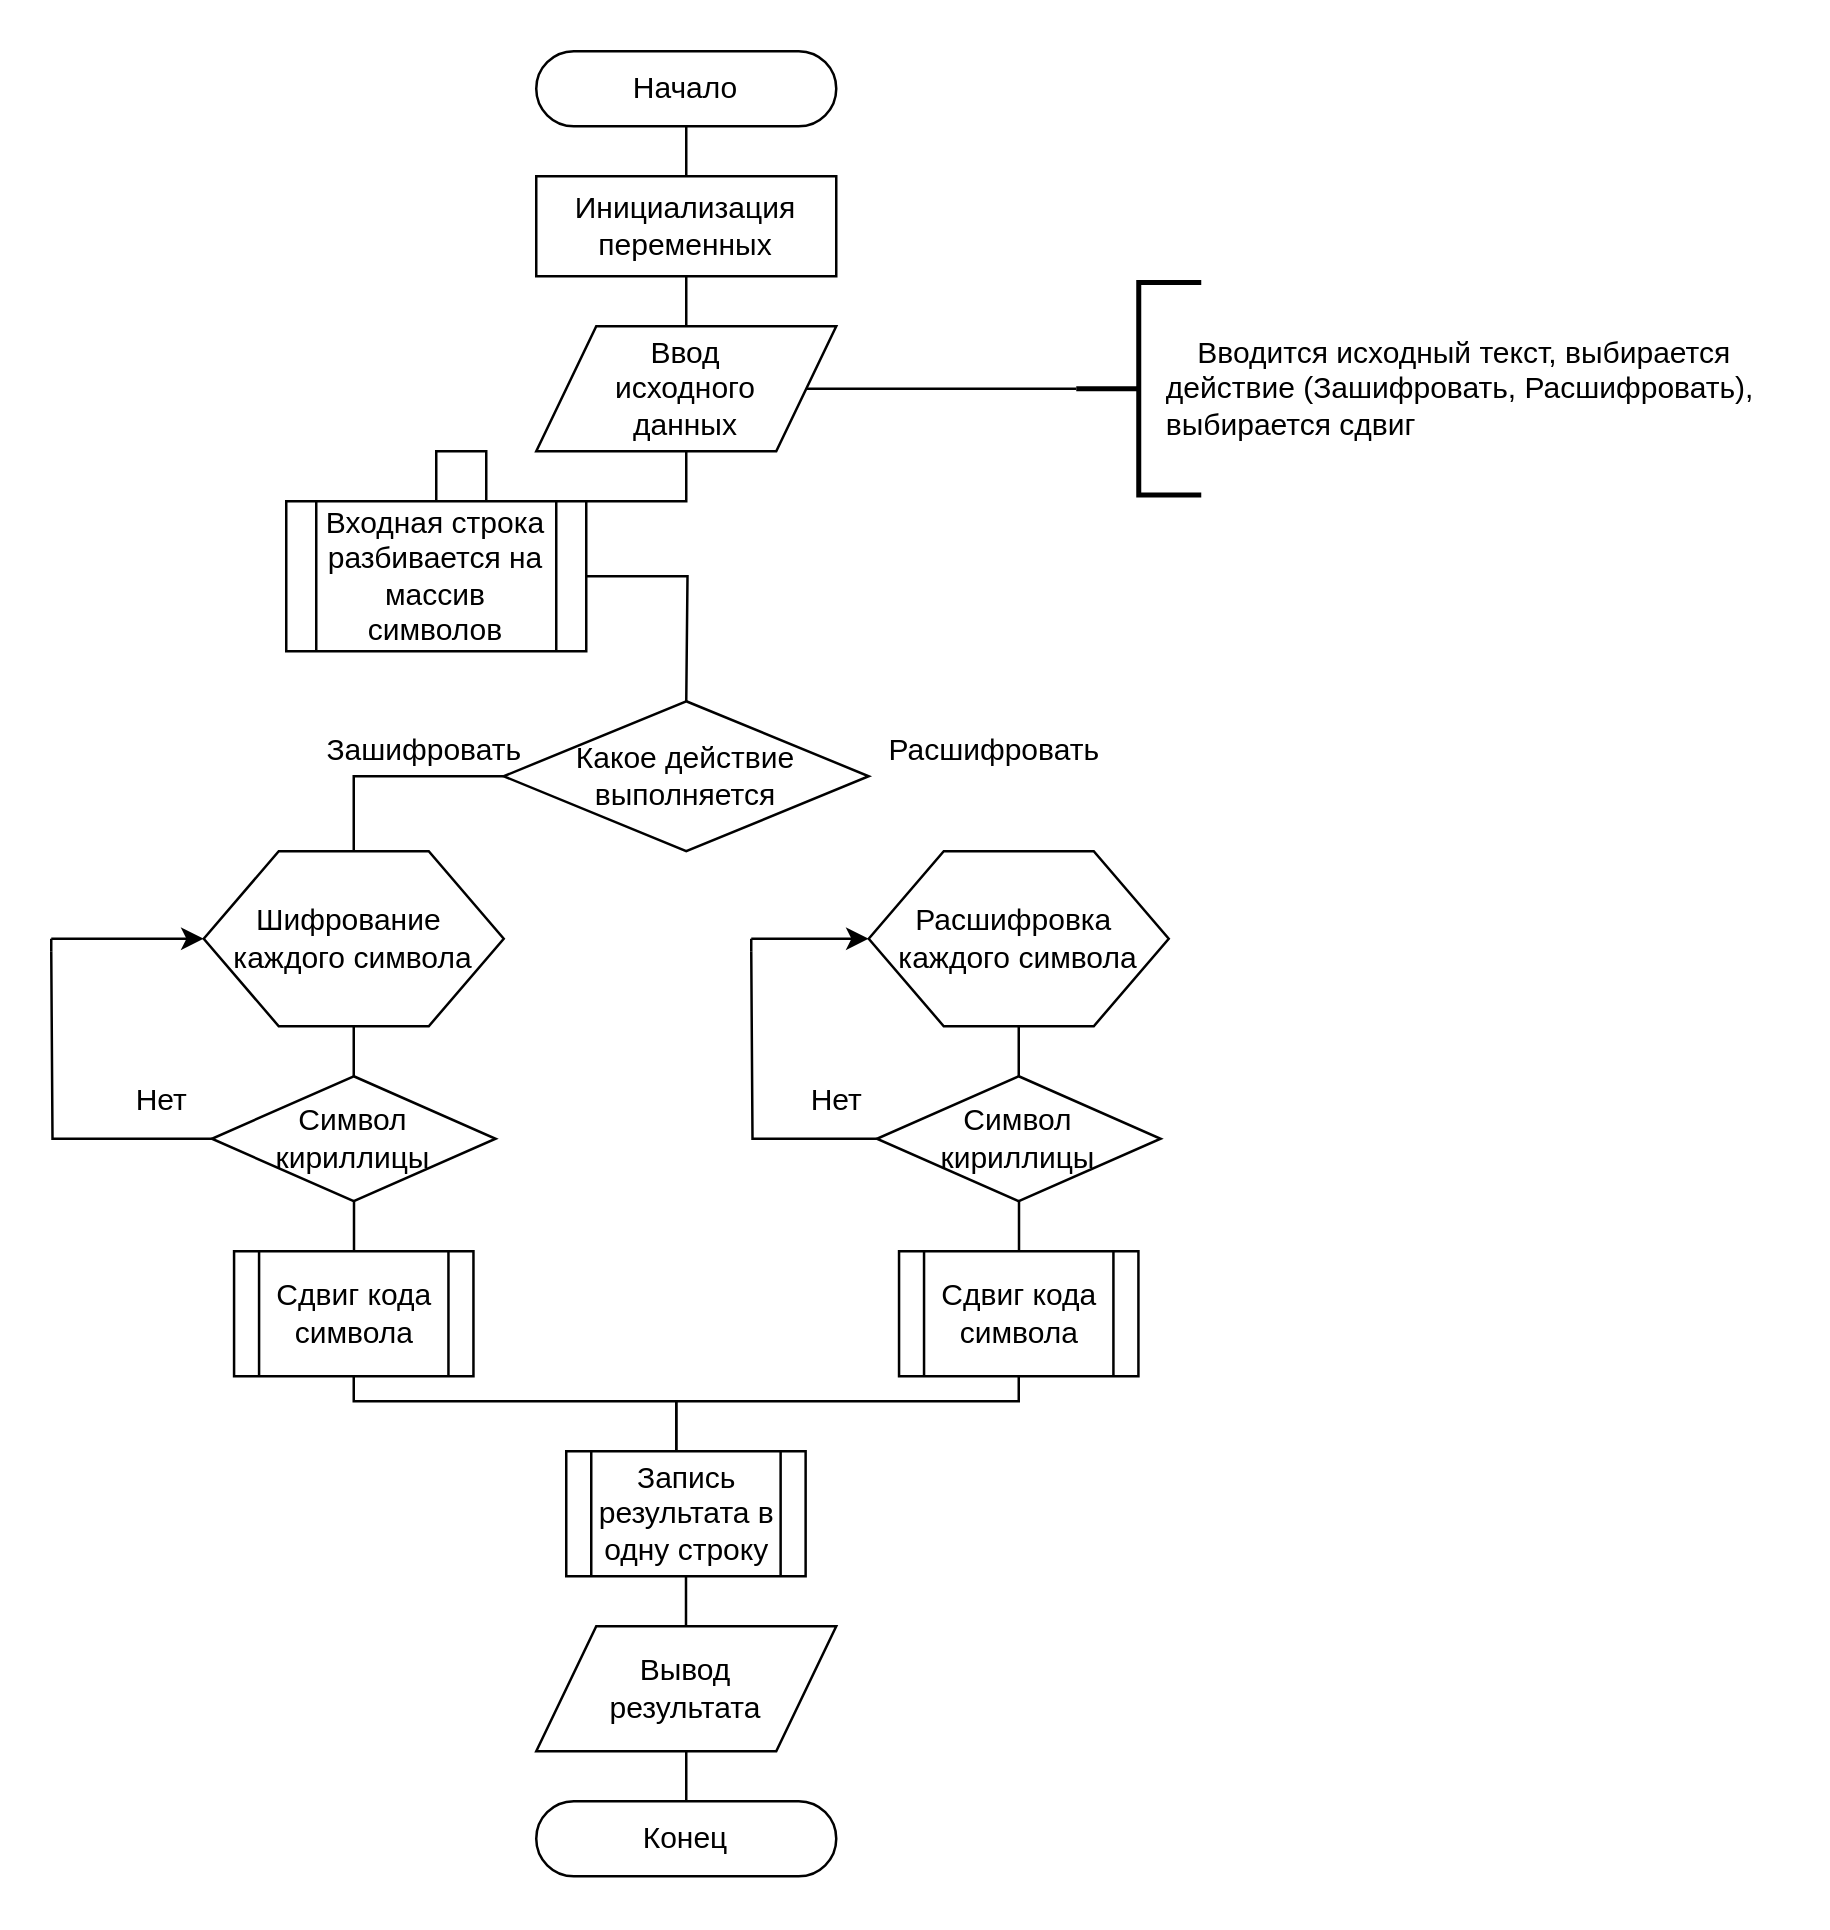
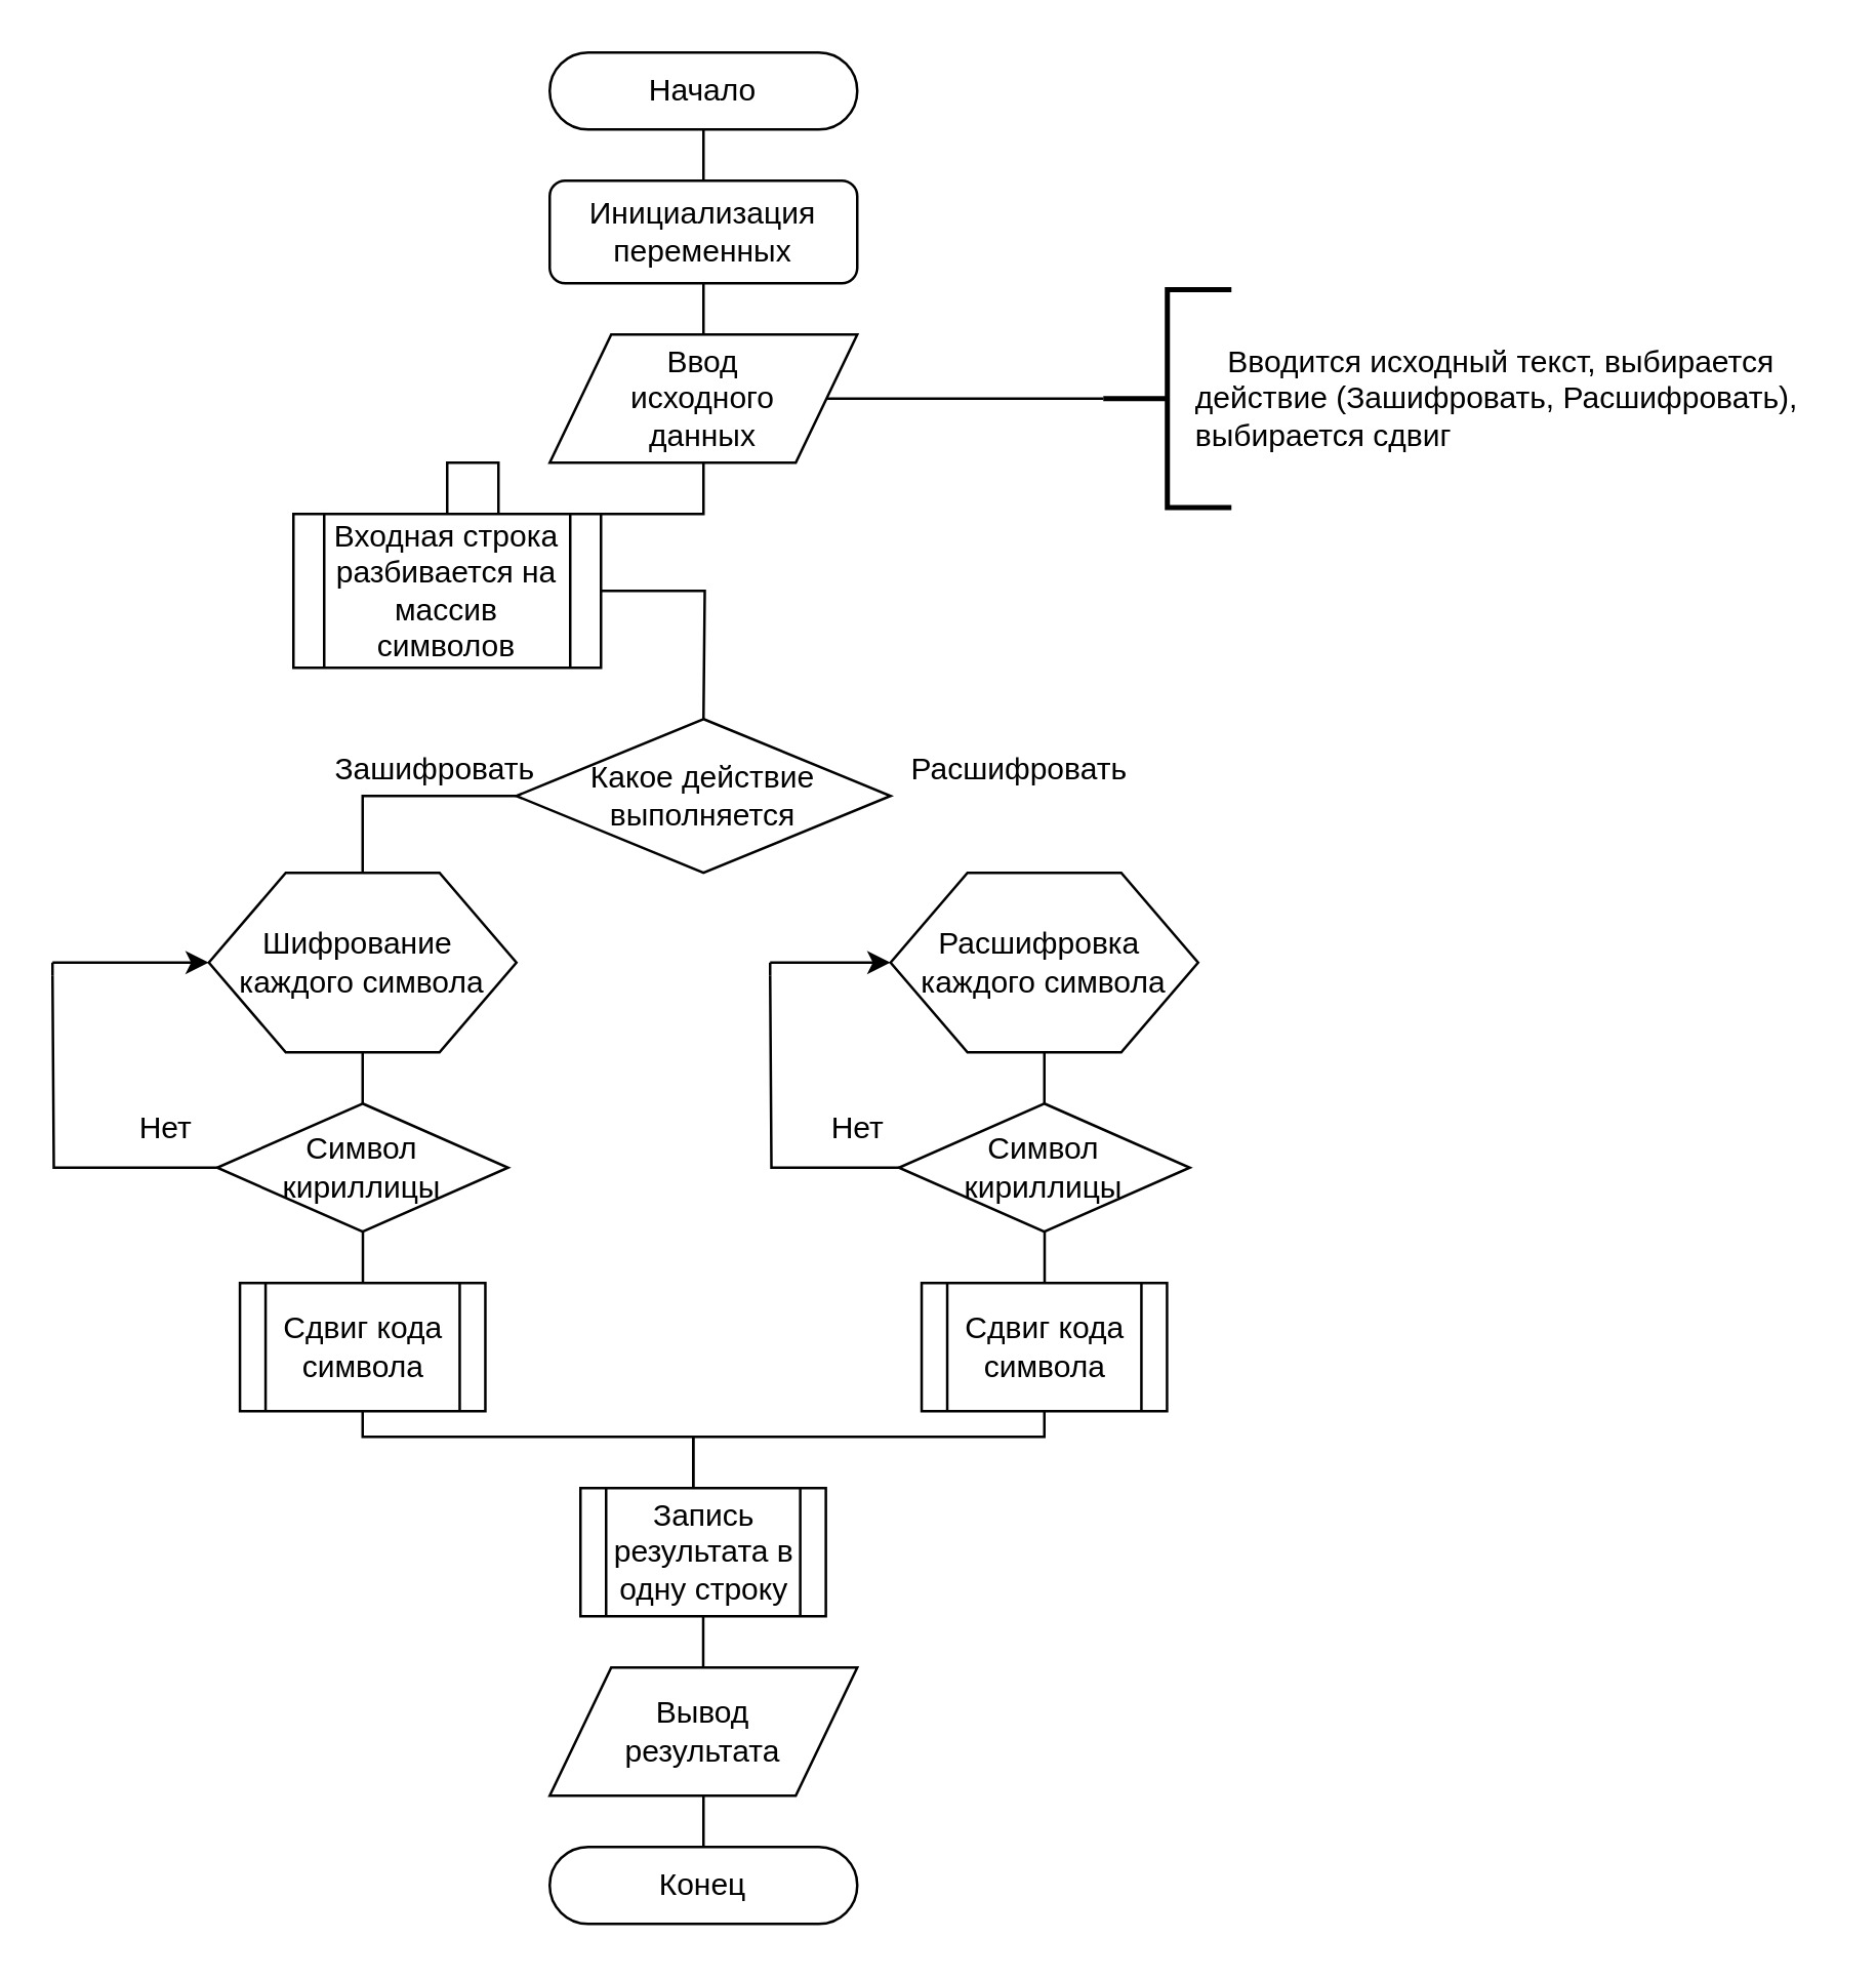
  <mxCell id="0" />
  <mxCell id="1" parent="0" />
  <mxCell id="2" style="edgeStyle=orthogonalEdgeStyle;rounded=0;orthogonalLoop=1;jettySize=auto;html=1;entryX=0.5;entryY=0;entryDx=0;entryDy=0;endArrow=none;endFill=0;" parent="1" source="3" target="6" edge="1"><mxGeometry relative="1" as="geometry" /></mxCell>
  <mxCell id="3" value="Начало" style="rounded=1;whiteSpace=wrap;html=1;arcSize=50;" parent="1" vertex="1"><mxGeometry x="214" y="20" width="120" height="30" as="geometry" /></mxCell>
  <mxCell id="4" value="Конец" style="rounded=1;whiteSpace=wrap;html=1;arcSize=50;" parent="1" vertex="1"><mxGeometry x="214" y="720" width="120" height="30" as="geometry" /></mxCell>
  <mxCell id="5" style="edgeStyle=orthogonalEdgeStyle;rounded=0;orthogonalLoop=1;jettySize=auto;html=1;entryX=0.5;entryY=0;entryDx=0;entryDy=0;endArrow=none;endFill=0;" parent="1" source="6" target="9" edge="1"><mxGeometry relative="1" as="geometry" /></mxCell>
- <mxCell id="6" value="Инициализация переменных" style="rounded=0;whiteSpace=wrap;html=1;" parent="1" vertex="1"><mxGeometry x="214" y="70" width="120" height="40" as="geometry" /></mxCell>
+ <mxCell id="6" value="Инициализация переменных" style="whiteSpace=wrap;html=1;rounded=1;" parent="1" vertex="1"><mxGeometry x="214" y="70" width="120" height="40" as="geometry" /></mxCell>
  <mxCell id="7" style="edgeStyle=orthogonalEdgeStyle;rounded=0;orthogonalLoop=1;jettySize=auto;html=1;entryX=0.5;entryY=0;entryDx=0;entryDy=0;endArrow=none;endFill=0;" parent="1" source="9" target="11" edge="1"><mxGeometry relative="1" as="geometry" /></mxCell>
  <mxCell id="8" style="edgeStyle=orthogonalEdgeStyle;rounded=0;orthogonalLoop=1;jettySize=auto;html=1;entryX=0;entryY=0.5;entryDx=0;entryDy=0;entryPerimeter=0;endArrow=none;endFill=0;" parent="1" source="9" target="12" edge="1"><mxGeometry relative="1" as="geometry" /></mxCell>
  <mxCell id="9" value="Ввод &lt;br&gt;исходного &lt;br&gt;данных" style="shape=parallelogram;perimeter=parallelogramPerimeter;whiteSpace=wrap;html=1;" parent="1" vertex="1"><mxGeometry x="214" y="130" width="120" height="50" as="geometry" /></mxCell>
  <mxCell id="10" style="edgeStyle=orthogonalEdgeStyle;rounded=0;orthogonalLoop=1;jettySize=auto;html=1;entryX=0.5;entryY=0;entryDx=0;entryDy=0;endArrow=none;endFill=0;" parent="1" source="11" edge="1"><mxGeometry relative="1" as="geometry"><mxPoint x="274" y="280" as="targetPoint" /></mxGeometry></mxCell>
  <mxCell id="11" value="Входная строка разбивается на массив символов" style="shape=process;whiteSpace=wrap;html=1;backgroundOutline=1;" parent="1" vertex="1"><mxGeometry x="114" y="200" width="120" height="60" as="geometry" /></mxCell>
  <mxCell id="12" value="" style="strokeWidth=2;html=1;shape=mxgraph.flowchart.annotation_2;align=left;labelPosition=right;pointerEvents=1;" parent="1" vertex="1"><mxGeometry x="430" y="112.5" width="50" height="85" as="geometry" /></mxCell>
  <mxCell id="13" value="Вводится исходный текст, выбирается &lt;br&gt;действие (Зашифровать, Расшифровать),&amp;nbsp;&lt;br&gt;&lt;div style=&quot;text-align: left&quot;&gt;&lt;span&gt;выбирается сдвиг&lt;/span&gt;&lt;/div&gt;" style="text;html=1;align=center;verticalAlign=middle;resizable=0;points=[];autosize=1;" parent="1" vertex="1"><mxGeometry x="460" y="130" width="250" height="50" as="geometry" /></mxCell>
  <mxCell id="14" style="edgeStyle=orthogonalEdgeStyle;rounded=0;orthogonalLoop=1;jettySize=auto;html=1;entryX=0.5;entryY=0;entryDx=0;entryDy=0;endArrow=none;endFill=0;" parent="1" source="15" target="18" edge="1"><mxGeometry relative="1" as="geometry"><Array as="points"><mxPoint x="141" y="310" /></Array></mxGeometry></mxCell>
  <mxCell id="15" value="Какое действие выполняется" style="rhombus;whiteSpace=wrap;html=1;" parent="1" vertex="1"><mxGeometry x="201" y="280" width="146" height="60" as="geometry" /></mxCell>
  <mxCell id="16" style="edgeStyle=orthogonalEdgeStyle;rounded=0;orthogonalLoop=1;jettySize=auto;html=1;entryX=0.5;entryY=0;entryDx=0;entryDy=0;endArrow=none;endFill=0;" parent="1" source="18" target="26" edge="1"><mxGeometry relative="1" as="geometry" /></mxCell>
  <mxCell id="17" style="edgeStyle=orthogonalEdgeStyle;rounded=0;orthogonalLoop=1;jettySize=auto;html=1;endArrow=none;endFill=0;startArrow=classic;startFill=1;" parent="1" source="18" edge="1"><mxGeometry relative="1" as="geometry"><mxPoint x="20" y="375" as="targetPoint" /></mxGeometry></mxCell>
  <mxCell id="18" value="Шифрование&amp;nbsp;&lt;br&gt;каждого символа" style="shape=hexagon;perimeter=hexagonPerimeter2;whiteSpace=wrap;html=1;" parent="1" vertex="1"><mxGeometry x="81" y="340" width="120" height="70" as="geometry" /></mxCell>
  <mxCell id="19" style="edgeStyle=orthogonalEdgeStyle;rounded=0;orthogonalLoop=1;jettySize=auto;html=1;entryX=0.5;entryY=0;entryDx=0;entryDy=0;startArrow=none;startFill=0;endArrow=none;endFill=0;" parent="1" source="21" target="31" edge="1"><mxGeometry relative="1" as="geometry" /></mxCell>
  <mxCell id="20" style="edgeStyle=orthogonalEdgeStyle;rounded=0;orthogonalLoop=1;jettySize=auto;html=1;startArrow=classic;startFill=1;endArrow=none;endFill=0;" parent="1" source="21" edge="1"><mxGeometry relative="1" as="geometry"><mxPoint x="300" y="375" as="targetPoint" /></mxGeometry></mxCell>
  <mxCell id="21" value="Расшифровка&amp;nbsp;&lt;br&gt;каждого символа" style="shape=hexagon;perimeter=hexagonPerimeter2;whiteSpace=wrap;html=1;" parent="1" vertex="1"><mxGeometry x="347" y="340" width="120" height="70" as="geometry" /></mxCell>
  <mxCell id="22" value="Зашифровать" style="text;html=1;align=center;verticalAlign=middle;resizable=0;points=[];autosize=1;" parent="1" vertex="1"><mxGeometry x="124" y="290" width="90" height="20" as="geometry" /></mxCell>
  <mxCell id="23" value="Расшифровать" style="text;html=1;align=center;verticalAlign=middle;resizable=0;points=[];autosize=1;" parent="1" vertex="1"><mxGeometry x="347" y="290" width="100" height="20" as="geometry" /></mxCell>
  <mxCell id="24" style="edgeStyle=orthogonalEdgeStyle;rounded=0;orthogonalLoop=1;jettySize=auto;html=1;endArrow=none;endFill=0;" parent="1" source="26" edge="1"><mxGeometry relative="1" as="geometry"><mxPoint x="20" y="380" as="targetPoint" /></mxGeometry></mxCell>
  <mxCell id="25" style="edgeStyle=orthogonalEdgeStyle;rounded=0;orthogonalLoop=1;jettySize=auto;html=1;entryX=0.5;entryY=0;entryDx=0;entryDy=0;startArrow=none;startFill=0;endArrow=none;endFill=0;" parent="1" source="26" target="35" edge="1"><mxGeometry relative="1" as="geometry" /></mxCell>
  <mxCell id="26" value="Символ &lt;br&gt;кириллицы" style="rhombus;whiteSpace=wrap;html=1;" parent="1" vertex="1"><mxGeometry x="84.25" y="430" width="113.5" height="50" as="geometry" /></mxCell>
  <mxCell id="27" value="" style="endArrow=none;html=1;" parent="1" edge="1"><mxGeometry width="50" height="50" relative="1" as="geometry"><mxPoint x="20" y="380" as="sourcePoint" /><mxPoint x="20" y="375" as="targetPoint" /></mxGeometry></mxCell>
  <mxCell id="28" value="Нет" style="text;html=1;align=center;verticalAlign=middle;resizable=0;points=[];autosize=1;" parent="1" vertex="1"><mxGeometry x="44.25" y="430" width="40" height="20" as="geometry" /></mxCell>
  <mxCell id="29" style="edgeStyle=orthogonalEdgeStyle;rounded=0;orthogonalLoop=1;jettySize=auto;html=1;startArrow=none;startFill=0;endArrow=none;endFill=0;" parent="1" source="31" edge="1"><mxGeometry relative="1" as="geometry"><mxPoint x="300" y="380" as="targetPoint" /></mxGeometry></mxCell>
  <mxCell id="30" style="edgeStyle=orthogonalEdgeStyle;rounded=0;orthogonalLoop=1;jettySize=auto;html=1;entryX=0.5;entryY=0;entryDx=0;entryDy=0;startArrow=none;startFill=0;endArrow=none;endFill=0;" parent="1" source="31" target="37" edge="1"><mxGeometry relative="1" as="geometry" /></mxCell>
  <mxCell id="31" value="Символ &lt;br&gt;кириллицы" style="rhombus;whiteSpace=wrap;html=1;" parent="1" vertex="1"><mxGeometry x="350.25" y="430" width="113.5" height="50" as="geometry" /></mxCell>
  <mxCell id="32" value="Нет" style="text;html=1;align=center;verticalAlign=middle;resizable=0;points=[];autosize=1;" parent="1" vertex="1"><mxGeometry x="313.5" y="430" width="40" height="20" as="geometry" /></mxCell>
  <mxCell id="33" value="" style="endArrow=none;html=1;" parent="1" edge="1"><mxGeometry width="50" height="50" relative="1" as="geometry"><mxPoint x="300" y="380" as="sourcePoint" /><mxPoint x="300" y="375" as="targetPoint" /></mxGeometry></mxCell>
  <mxCell id="34" style="edgeStyle=orthogonalEdgeStyle;rounded=0;orthogonalLoop=1;jettySize=auto;html=1;entryX=0;entryY=0.5;entryDx=0;entryDy=0;startArrow=none;startFill=0;endArrow=none;endFill=0;" parent="1" source="35" target="39" edge="1"><mxGeometry relative="1" as="geometry"><Array as="points"><mxPoint x="141" y="560" /><mxPoint x="270" y="560" /><mxPoint x="270" y="605" /></Array></mxGeometry></mxCell>
  <mxCell id="35" value="Сдвиг кода символа" style="shape=process;whiteSpace=wrap;html=1;backgroundOutline=1;" parent="1" vertex="1"><mxGeometry x="93.13" y="500" width="95.75" height="50" as="geometry" /></mxCell>
  <mxCell id="36" style="edgeStyle=orthogonalEdgeStyle;rounded=0;orthogonalLoop=1;jettySize=auto;html=1;entryX=1;entryY=0.5;entryDx=0;entryDy=0;startArrow=none;startFill=0;endArrow=none;endFill=0;" parent="1" source="37" target="39" edge="1"><mxGeometry relative="1" as="geometry"><Array as="points"><mxPoint x="407" y="560" /><mxPoint x="270" y="560" /><mxPoint x="270" y="605" /></Array></mxGeometry></mxCell>
  <mxCell id="37" value="Сдвиг кода символа" style="shape=process;whiteSpace=wrap;html=1;backgroundOutline=1;" parent="1" vertex="1"><mxGeometry x="359.12" y="500" width="95.75" height="50" as="geometry" /></mxCell>
  <mxCell id="38" style="edgeStyle=orthogonalEdgeStyle;rounded=0;orthogonalLoop=1;jettySize=auto;html=1;entryX=0.5;entryY=0;entryDx=0;entryDy=0;startArrow=none;startFill=0;endArrow=none;endFill=0;" parent="1" source="39" target="41" edge="1"><mxGeometry relative="1" as="geometry" /></mxCell>
  <mxCell id="39" value="Запись результата в одну строку" style="shape=process;whiteSpace=wrap;html=1;backgroundOutline=1;" parent="1" vertex="1"><mxGeometry x="226" y="580" width="95.75" height="50" as="geometry" /></mxCell>
  <mxCell id="40" style="edgeStyle=orthogonalEdgeStyle;rounded=0;orthogonalLoop=1;jettySize=auto;html=1;entryX=0.5;entryY=0;entryDx=0;entryDy=0;startArrow=none;startFill=0;endArrow=none;endFill=0;" parent="1" source="41" target="4" edge="1"><mxGeometry relative="1" as="geometry" /></mxCell>
  <mxCell id="41" value="Вывод &lt;br&gt;результата" style="shape=parallelogram;perimeter=parallelogramPerimeter;whiteSpace=wrap;html=1;" parent="1" vertex="1"><mxGeometry x="214" y="650" width="120" height="50" as="geometry" /></mxCell>
